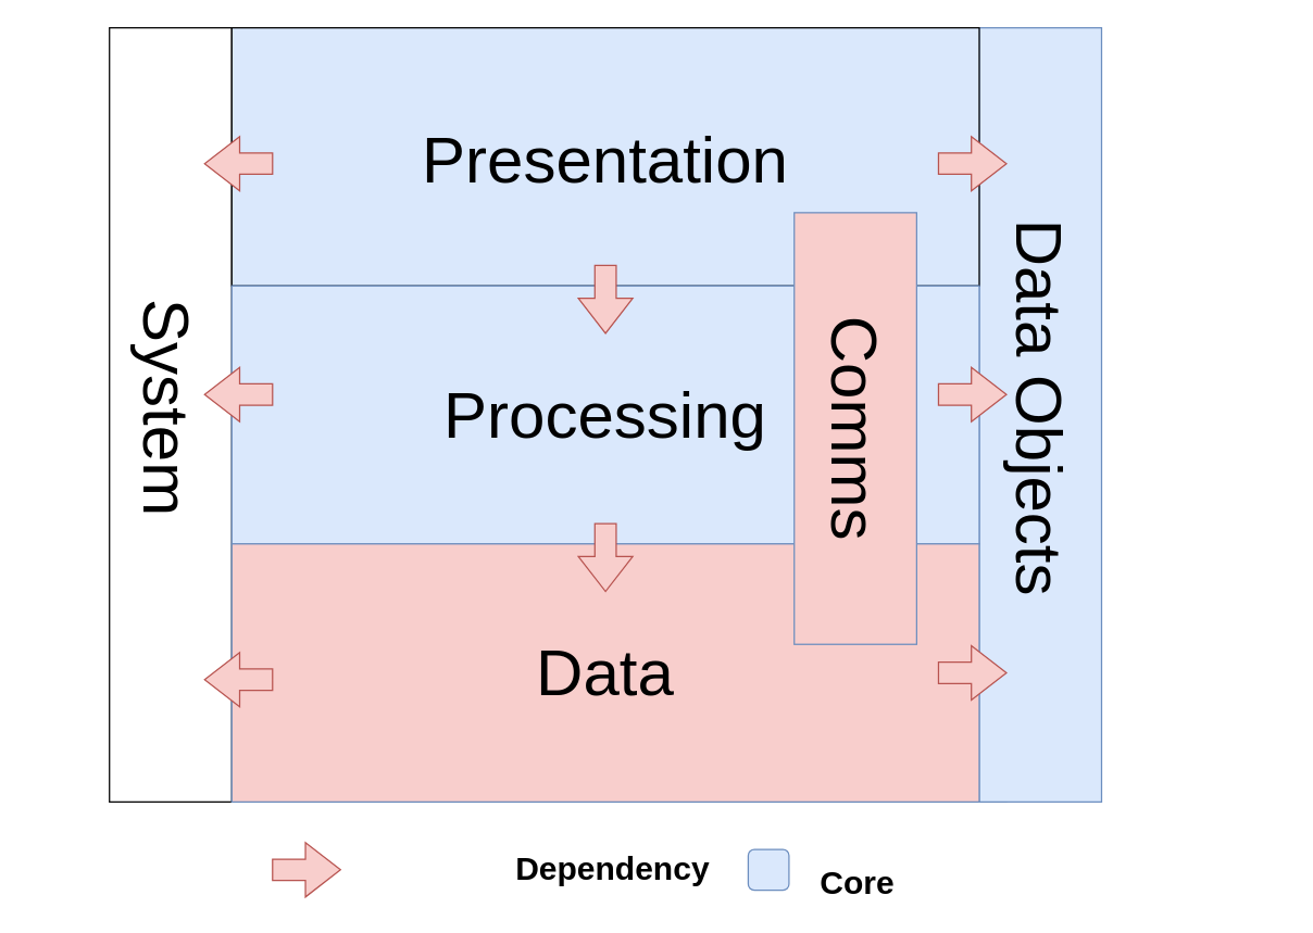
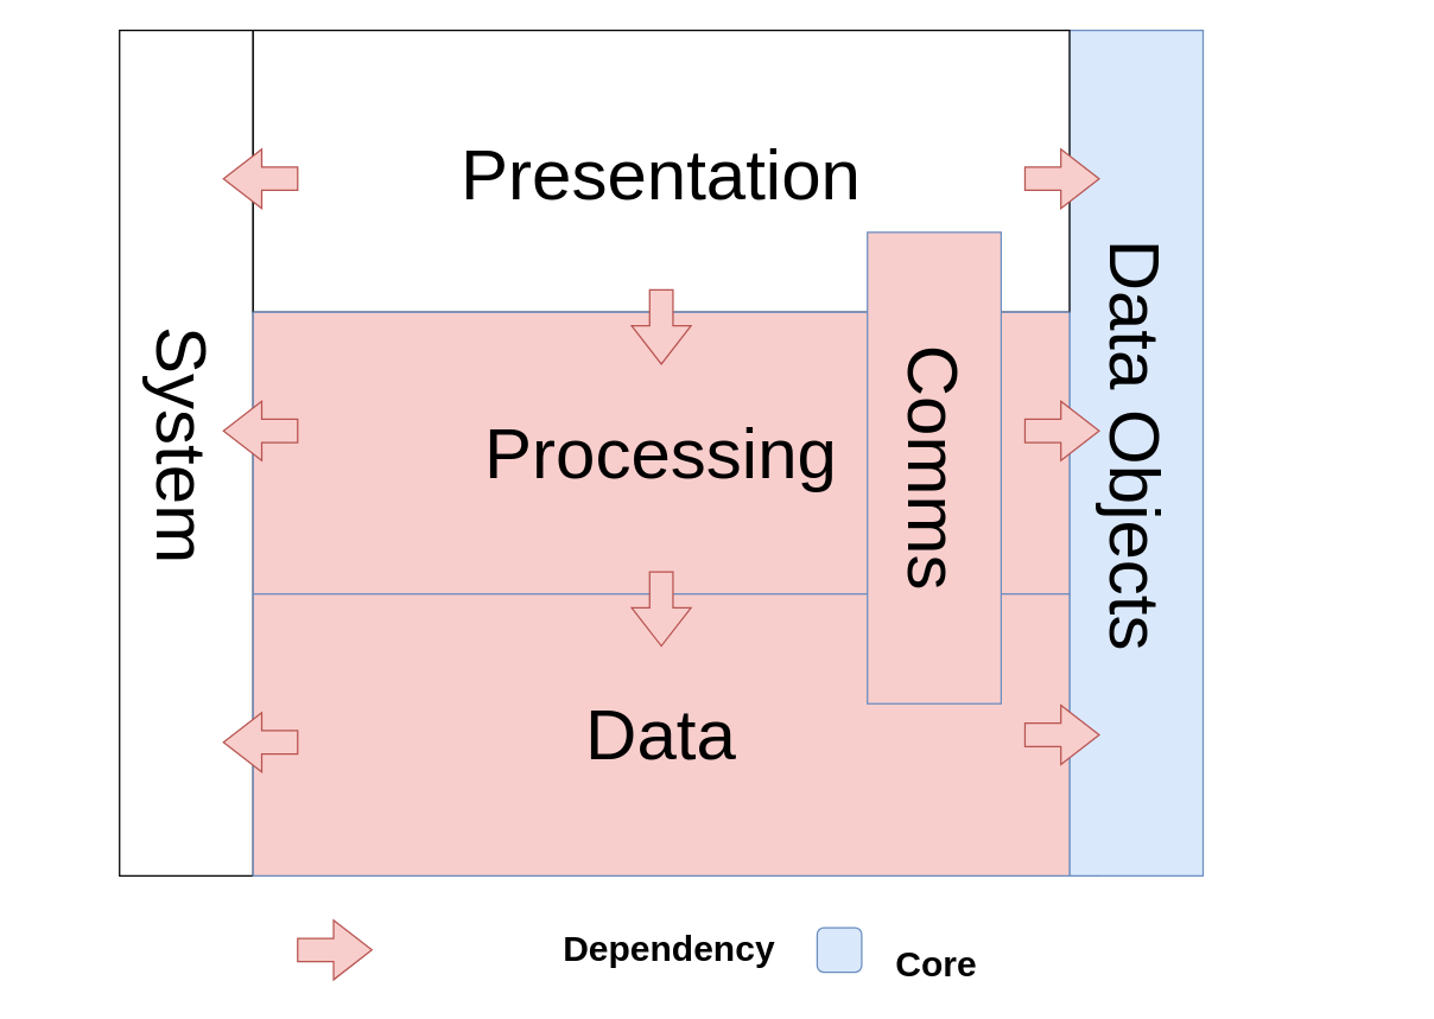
  <mxCell id="0" />
  <mxCell id="1" parent="0" />
  <mxCell id="2" value="" style="whiteSpace=wrap;html=1;aspect=fixed;" parent="1" vertex="1"><mxGeometry x="170" y="20" width="570" height="570" as="geometry" /></mxCell>
  <mxCell id="3" value="" style="rounded=0;whiteSpace=wrap;html=1;" parent="1" vertex="1"><mxGeometry x="80" y="20" width="90" height="570" as="geometry" /></mxCell>
  <mxCell id="4" value="" style="rounded=0;whiteSpace=wrap;html=1;fillColor=#dae8fc;strokeColor=#6c8ebf;" parent="1" vertex="1"><mxGeometry x="720" y="20" width="90" height="570" as="geometry" /></mxCell>
- <mxCell id="5" value="&lt;font style=&quot;font-size: 48px&quot;&gt;Presentation&lt;/font&gt;" style="rounded=0;whiteSpace=wrap;html=1;fontSize=54;fillColor=#dae8fc;" parent="1" vertex="1"><mxGeometry x="170" y="20" width="550" height="190" as="geometry" /></mxCell>
- <mxCell id="6" value="Processing" style="rounded=0;whiteSpace=wrap;html=1;fontSize=48;fillColor=#dae8fc;strokeColor=#6c8ebf;" parent="1" vertex="1"><mxGeometry x="170" y="210" width="550" height="190" as="geometry" /></mxCell>
+ <mxCell id="5" value="&lt;font style=&quot;font-size: 48px&quot;&gt;Presentation&lt;/font&gt;" style="rounded=0;whiteSpace=wrap;html=1;fontSize=54;" parent="1" vertex="1"><mxGeometry x="170" y="20" width="550" height="190" as="geometry" /></mxCell>
+ <mxCell id="6" value="Processing" style="rounded=0;whiteSpace=wrap;html=1;fontSize=48;fillColor=#f8cecc;strokeColor=#6c8ebf;" parent="1" vertex="1"><mxGeometry x="170" y="210" width="550" height="190" as="geometry" /></mxCell>
  <mxCell id="7" value="Data" style="rounded=0;whiteSpace=wrap;html=1;fontSize=48;fillColor=#f8cecc;strokeColor=#6c8ebf;" parent="1" vertex="1"><mxGeometry x="170" y="400" width="550" height="190" as="geometry" /></mxCell>
  <mxCell id="8" value="System" style="text;html=1;strokeColor=none;fillColor=none;align=center;verticalAlign=middle;whiteSpace=wrap;rounded=0;fontSize=48;rotation=90;" parent="1" vertex="1"><mxGeometry x="20" y="290" width="205" height="20" as="geometry" /></mxCell>
  <mxCell id="9" value="Data Objects" style="text;html=1;strokeColor=none;fillColor=none;align=center;verticalAlign=middle;whiteSpace=wrap;rounded=0;fontSize=48;rotation=90;" parent="1" vertex="1"><mxGeometry x="586.25" y="290" width="357.5" height="20" as="geometry" /></mxCell>
  <mxCell id="10" value="" style="shape=singleArrow;direction=east;whiteSpace=wrap;html=1;arrowWidth=0.393;arrowSize=0.516;rotation=90;fillColor=#f8cecc;strokeColor=#b85450;" parent="1" vertex="1"><mxGeometry x="420" y="200" width="50" height="40" as="geometry" /></mxCell>
  <mxCell id="11" value="" style="shape=singleArrow;direction=east;whiteSpace=wrap;html=1;arrowWidth=0.393;arrowSize=0.516;rotation=90;fillColor=#f8cecc;strokeColor=#b85450;" parent="1" vertex="1"><mxGeometry x="420" y="390" width="50" height="40" as="geometry" /></mxCell>
  <mxCell id="12" value="" style="shape=singleArrow;direction=east;whiteSpace=wrap;html=1;arrowWidth=0.393;arrowSize=0.516;rotation=0;fillColor=#f8cecc;strokeColor=#b85450;" parent="1" vertex="1"><mxGeometry x="690" y="100" width="50" height="40" as="geometry" /></mxCell>
  <mxCell id="13" value="" style="shape=singleArrow;direction=east;whiteSpace=wrap;html=1;arrowWidth=0.393;arrowSize=0.516;rotation=-180;fillColor=#f8cecc;strokeColor=#b85450;" parent="1" vertex="1"><mxGeometry x="150" y="100" width="50" height="40" as="geometry" /></mxCell>
  <mxCell id="14" value="" style="shape=singleArrow;direction=east;whiteSpace=wrap;html=1;arrowWidth=0.393;arrowSize=0.516;rotation=-180;fillColor=#f8cecc;strokeColor=#b85450;" parent="1" vertex="1"><mxGeometry x="150" y="270" width="50" height="40" as="geometry" /></mxCell>
  <mxCell id="15" value="" style="shape=singleArrow;direction=east;whiteSpace=wrap;html=1;arrowWidth=0.393;arrowSize=0.516;rotation=0;fillColor=#f8cecc;strokeColor=#b85450;" parent="1" vertex="1"><mxGeometry x="200" y="620" width="50" height="40" as="geometry" /></mxCell>
  <mxCell id="16" value="Dependency" style="text;strokeColor=none;fillColor=none;html=1;fontSize=24;fontStyle=1;verticalAlign=middle;align=center;" parent="1" vertex="1"><mxGeometry x="380" y="625" width="140" height="30" as="geometry" /></mxCell>
  <mxCell id="17" value="Comms" style="rounded=0;whiteSpace=wrap;html=1;fontSize=48;fontStyle=0;fillColor=#f8cecc;strokeColor=#6c8ebf;rotation=90;" parent="1" vertex="1"><mxGeometry x="470" y="270" width="317.81" height="90.08" as="geometry" /></mxCell>
  <mxCell id="18" value="" style="shape=singleArrow;direction=east;whiteSpace=wrap;html=1;arrowWidth=0.393;arrowSize=0.516;rotation=-180;fillColor=#f8cecc;strokeColor=#b85450;" parent="1" vertex="1"><mxGeometry x="150" y="480" width="50" height="40" as="geometry" /></mxCell>
  <mxCell id="19" value="" style="shape=singleArrow;direction=east;whiteSpace=wrap;html=1;arrowWidth=0.393;arrowSize=0.516;rotation=0;fillColor=#f8cecc;strokeColor=#b85450;" parent="1" vertex="1"><mxGeometry x="690" y="475" width="50" height="40" as="geometry" /></mxCell>
  <mxCell id="20" value="Core" style="text;strokeColor=none;fillColor=none;html=1;fontSize=24;fontStyle=1;verticalAlign=middle;align=center;" parent="1" vertex="1"><mxGeometry x="595" y="635" width="70" height="30" as="geometry" /></mxCell>
  <mxCell id="21" value="" style="rounded=1;whiteSpace=wrap;html=1;fontSize=24;fillColor=#dae8fc;strokeColor=#6c8ebf;" parent="1" vertex="1"><mxGeometry x="550" y="625" width="30" height="30" as="geometry" /></mxCell>
  <mxCell id="22" value="" style="shape=singleArrow;direction=east;whiteSpace=wrap;html=1;arrowWidth=0.393;arrowSize=0.516;rotation=0;fillColor=#f8cecc;strokeColor=#b85450;" parent="1" vertex="1"><mxGeometry x="690" y="270" width="50" height="40" as="geometry" /></mxCell>
